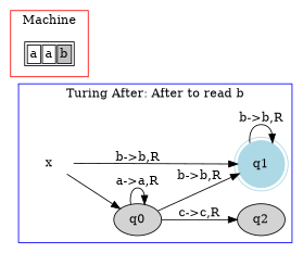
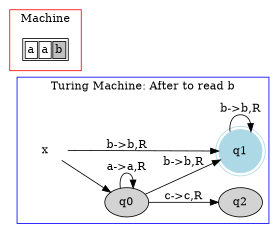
  digraph {
    rankdir=LR
    node [style=filled]
    q0
    q1 [color=lightblue shape=doublecircle]
    q2
    x [color=white]
    n5 [label=<<TABLE> <TR> <TD><FONT>a</FONT></TD> <TD><FONT>a</FONT></TD> <TD BGCOLOR="gray"><FONT>b</FONT></TD> </TR> </TABLE>> shape=plaintext style=""]
    subgraph cluster_1 {
      color=blue
-     label="Turing After: After to read b"
+     label="Turing Machine: After to read b"
      q0
      q1
      q2
      x
    }
    subgraph cluster_2 {
      color=red
      label=Machine
      n5
    }
    q0 -> q0 [label="a->a,R"]
    q0 -> q1 [label="b->b,R"]
    q0 -> q2 [label="c->c,R"]
    q1 -> q1 [label="b->b,R"]
    x -> q0
    x -> q1 [label="b->b,R"]
  }
